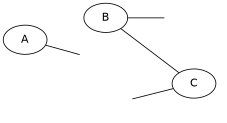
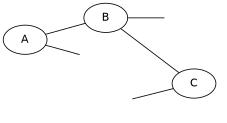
  digraph {
    fontname="DejaVu Sans"
    num=1
    overall_factor=1
    projector=1
    rankdir=LR
    node [fontname="DejaVu Sans"]
    edge [dir=none dod=-2 fontname="DejaVu Sans" is_dummy=false num="1𝑖" particle=scalar_0 source=0]
    A [dod=0 int_id=V_3_SCALAR_011 num="UFO::SCALAR_COUPLING"]
    B [dod=0 int_id=V_3_SCALAR_011 num="UFO::SCALAR_COUPLING"]
    exte0 [style=invis]
    C [dod=0 int_id=V_3_SCALAR_011 num="UFO::SCALAR_COUPLING"]
    exte1 [style=invis]
    exte2 [style=invis]
+   A -> B [headport=5 lmb_rep="-P(2,a___)+K(0,a___)" num=1 particle=scalar_1 sink=1 source=1 tailport=4]
    A -> exte0 [lmb_rep="P(1,a___)" tailport=0]
    B -> C [headport=7 lmb_rep="P(1,a___)+K(0,a___)" num=1 particle=scalar_1 sink=1 source=2 tailport=6]
    B -> exte1 [lmb_rep="-P(2,a___)" tailport=1]
    exte2 -> C [headport=2 lmb_rep="P(1,a___)-P(2,a___)" sink=0 source=""]
  }
